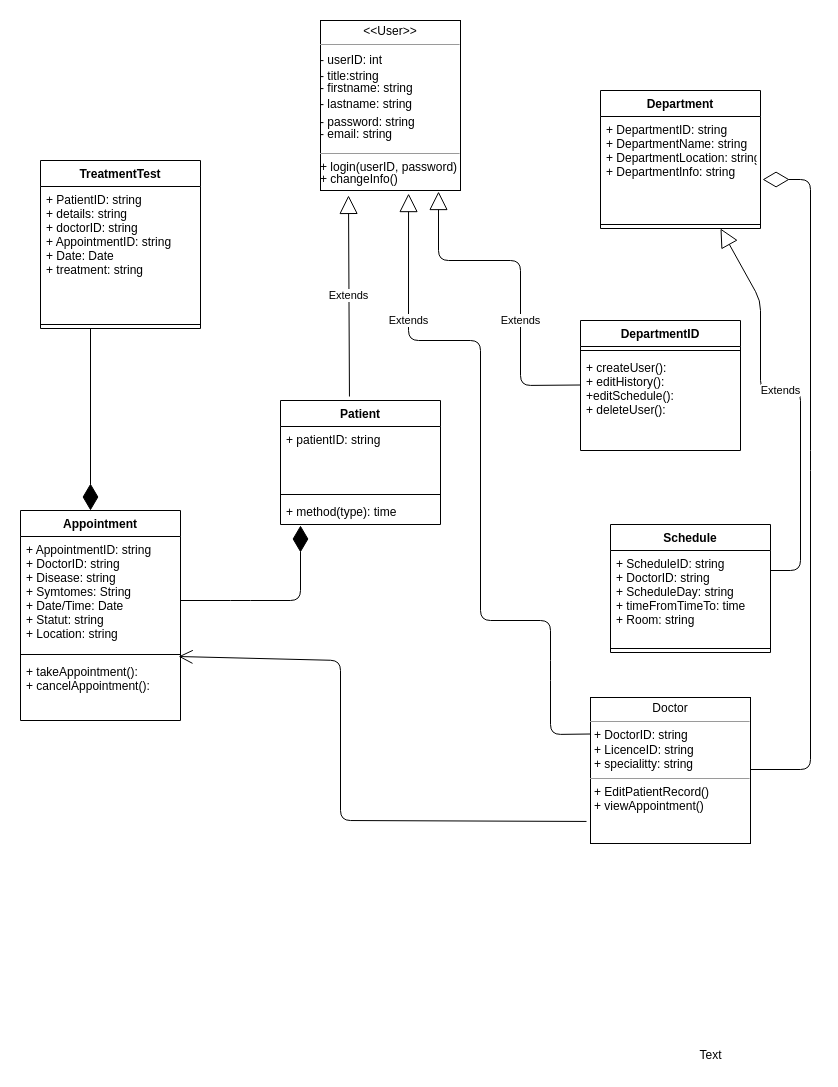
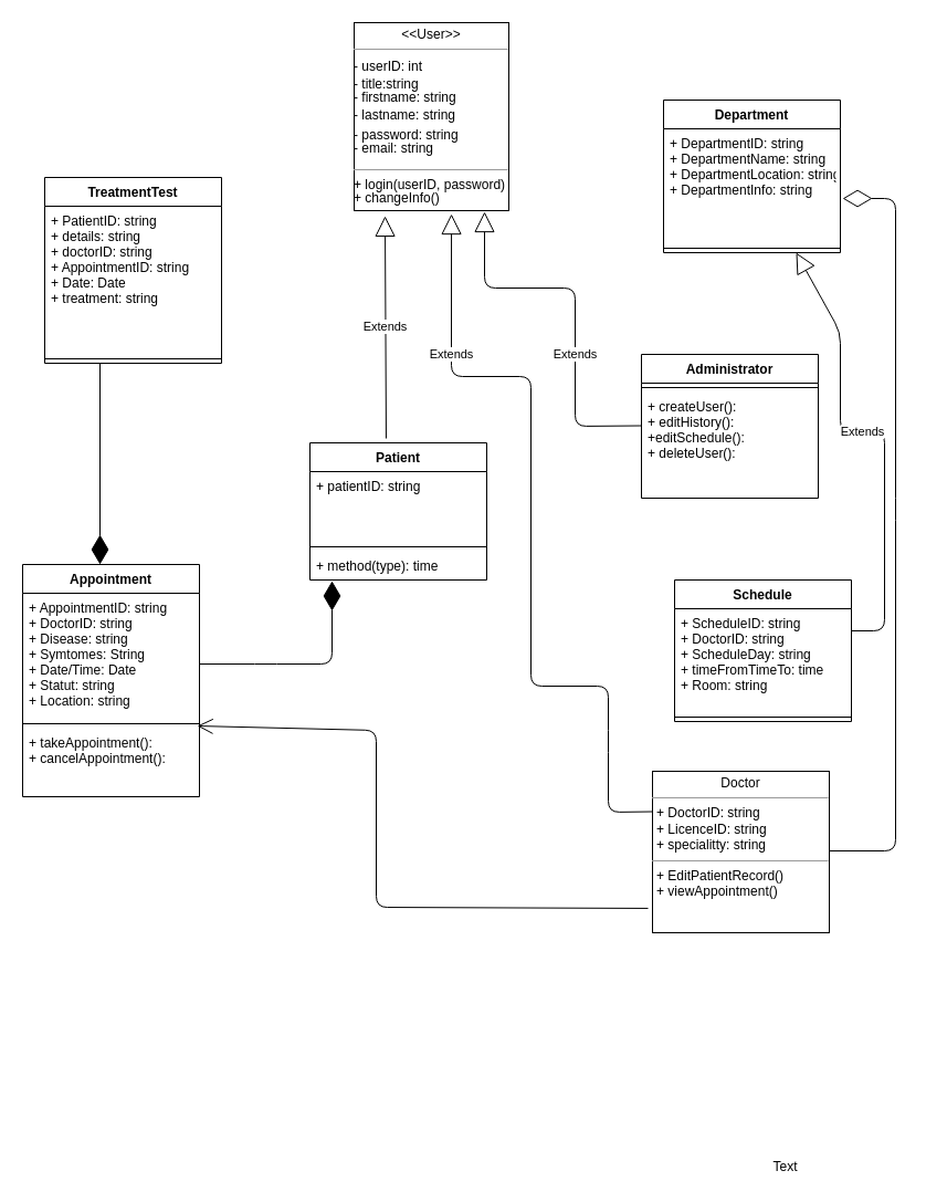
  <mxCell id="0" />
  <mxCell id="1" parent="0" />
  <mxCell id="2" value="&lt;p style=&quot;margin: 0px ; margin-top: 4px ; text-align: center&quot;&gt;&amp;lt;&amp;lt;User&amp;gt;&amp;gt;&lt;br&gt;&lt;/p&gt;&lt;hr size=&quot;1&quot;&gt;&lt;div style=&quot;height: 2px&quot;&gt;&amp;nbsp;&lt;br&gt;&lt;/div&gt;&lt;div style=&quot;height: 2px&quot;&gt;- userID: int&lt;/div&gt;&lt;div style=&quot;height: 2px&quot;&gt;&lt;br&gt;&lt;/div&gt;&lt;div style=&quot;height: 2px&quot;&gt;&lt;br&gt;&lt;/div&gt;&lt;div style=&quot;height: 2px&quot;&gt;&lt;br&gt;&lt;/div&gt;&lt;div style=&quot;height: 2px&quot;&gt;&lt;br&gt;&lt;/div&gt;&lt;div style=&quot;height: 2px&quot;&gt;&lt;br&gt;&lt;/div&gt;&lt;div style=&quot;height: 2px&quot;&gt;&lt;br&gt;&lt;/div&gt;&lt;div style=&quot;height: 2px&quot;&gt;&lt;br&gt;&lt;/div&gt;&lt;div style=&quot;height: 2px&quot;&gt;- title:string&lt;/div&gt;&lt;div style=&quot;height: 2px&quot;&gt;&lt;br&gt;&lt;/div&gt;&lt;div style=&quot;height: 2px&quot;&gt;&lt;br&gt;&lt;/div&gt;&lt;div style=&quot;height: 2px&quot;&gt;&lt;br&gt;&lt;/div&gt;&lt;div style=&quot;height: 2px&quot;&gt;&lt;br&gt;&lt;/div&gt;&lt;div style=&quot;height: 2px&quot;&gt;&lt;br&gt;&lt;/div&gt;&lt;div style=&quot;height: 2px&quot;&gt;- firstname: string&lt;/div&gt;&lt;div style=&quot;height: 2px&quot;&gt;&lt;br&gt;&lt;/div&gt;&lt;div style=&quot;height: 2px&quot;&gt;&lt;br&gt;&lt;/div&gt;&lt;div style=&quot;height: 2px&quot;&gt;&lt;br&gt;&lt;/div&gt;&lt;div style=&quot;height: 2px&quot;&gt;&lt;br&gt;&lt;/div&gt;&lt;div style=&quot;height: 2px&quot;&gt;&lt;br&gt;&lt;/div&gt;&lt;div style=&quot;height: 2px&quot;&gt;&lt;br&gt;&lt;/div&gt;&lt;div style=&quot;height: 2px&quot;&gt;&amp;nbsp;&lt;br&gt;&lt;/div&gt;&lt;div style=&quot;height: 2px&quot;&gt;- lastname: string&lt;/div&gt;&lt;div style=&quot;height: 2px&quot;&gt;&lt;br&gt;&lt;/div&gt;&lt;div style=&quot;height: 2px&quot;&gt;&lt;br&gt;&lt;/div&gt;&lt;div style=&quot;height: 2px&quot;&gt;&lt;br&gt;&lt;/div&gt;&lt;div style=&quot;height: 2px&quot;&gt;&lt;br&gt;&lt;/div&gt;&lt;div style=&quot;height: 2px&quot;&gt;&lt;br&gt;&lt;/div&gt;&lt;div style=&quot;height: 2px&quot;&gt;&lt;br&gt;&lt;/div&gt;&lt;div style=&quot;height: 2px&quot;&gt;&amp;nbsp;&lt;br&gt;&lt;/div&gt;&lt;div style=&quot;height: 2px&quot;&gt;&amp;nbsp; &lt;br&gt;&lt;/div&gt;&lt;div style=&quot;height: 2px&quot;&gt;- password: string&lt;br&gt;&lt;/div&gt;&lt;div style=&quot;height: 2px&quot;&gt;&lt;br&gt;&lt;/div&gt;&lt;div style=&quot;height: 2px&quot;&gt;&lt;br&gt;&lt;/div&gt;&lt;div style=&quot;height: 2px&quot;&gt;&lt;br&gt;&lt;/div&gt;&lt;div style=&quot;height: 2px&quot;&gt;&lt;br&gt;&lt;/div&gt;&lt;div style=&quot;height: 2px&quot;&gt;&lt;br&gt;&lt;/div&gt;&lt;div style=&quot;height: 2px&quot;&gt;- email: string&lt;/div&gt;&lt;div style=&quot;height: 2px&quot;&gt;&lt;br&gt;&lt;/div&gt;&lt;div style=&quot;height: 2px&quot;&gt;&lt;br&gt;&lt;/div&gt;&lt;div style=&quot;height: 2px&quot;&gt;&lt;br&gt;&lt;/div&gt;&lt;div style=&quot;height: 2px&quot;&gt;&lt;br&gt;&lt;/div&gt;&lt;div style=&quot;height: 2px&quot;&gt;&lt;br&gt;&lt;/div&gt;&lt;div style=&quot;height: 2px&quot;&gt;&lt;br&gt;&lt;/div&gt;&lt;div style=&quot;height: 2px&quot;&gt;&lt;br&gt;&lt;/div&gt;&lt;div style=&quot;height: 2px&quot;&gt;&lt;br&gt;&lt;/div&gt;&lt;div style=&quot;height: 2px&quot;&gt;&lt;br&gt;&lt;/div&gt;&lt;hr size=&quot;1&quot;&gt;&lt;div style=&quot;height: 2px&quot;&gt;+ login(userID, password)&lt;/div&gt;&lt;div style=&quot;height: 2px&quot;&gt;&lt;br&gt;&lt;/div&gt;&lt;div style=&quot;height: 2px&quot;&gt;&lt;br&gt;&lt;/div&gt;&lt;div style=&quot;height: 2px&quot;&gt;&lt;br&gt;&lt;/div&gt;&lt;div style=&quot;height: 2px&quot;&gt;&lt;br&gt;&lt;/div&gt;&lt;div style=&quot;height: 2px&quot;&gt;&amp;nbsp;&lt;br&gt;&lt;/div&gt;&lt;div style=&quot;height: 2px&quot;&gt;+ changeInfo()&lt;br&gt;&lt;/div&gt;" style="verticalAlign=top;align=left;overflow=fill;fontSize=12;fontFamily=Helvetica;html=1;" vertex="1" parent="1"><mxGeometry x="320" y="20" width="140" height="170" as="geometry" /></mxCell>
  <mxCell id="3" value="Patient" style="swimlane;fontStyle=1;align=center;verticalAlign=top;childLayout=stackLayout;horizontal=1;startSize=26;horizontalStack=0;resizeParent=1;resizeParentMax=0;resizeLast=0;collapsible=1;marginBottom=0;" vertex="1" parent="1"><mxGeometry x="280" y="400" width="160" height="124" as="geometry" /></mxCell>
  <mxCell id="4" value="+ patientID: string&#10;" style="text;strokeColor=none;fillColor=none;align=left;verticalAlign=top;spacingLeft=4;spacingRight=4;overflow=hidden;rotatable=0;points=[[0,0.5],[1,0.5]];portConstraint=eastwest;" vertex="1" parent="3"><mxGeometry y="26" width="160" height="64" as="geometry" /></mxCell>
  <mxCell id="5" value="" style="line;strokeWidth=1;fillColor=none;align=left;verticalAlign=middle;spacingTop=-1;spacingLeft=3;spacingRight=3;rotatable=0;labelPosition=right;points=[];portConstraint=eastwest;" vertex="1" parent="3"><mxGeometry y="90" width="160" height="8" as="geometry" /></mxCell>
  <mxCell id="6" value="+ method(type): time" style="text;strokeColor=none;fillColor=none;align=left;verticalAlign=top;spacingLeft=4;spacingRight=4;overflow=hidden;rotatable=0;points=[[0,0.5],[1,0.5]];portConstraint=eastwest;" vertex="1" parent="3"><mxGeometry y="98" width="160" height="26" as="geometry" /></mxCell>
- <mxCell id="7" value="DepartmentID" style="swimlane;fontStyle=1;align=center;verticalAlign=top;childLayout=stackLayout;horizontal=1;startSize=26;horizontalStack=0;resizeParent=1;resizeParentMax=0;resizeLast=0;collapsible=1;marginBottom=0;" vertex="1" parent="1"><mxGeometry x="580" y="320" width="160" height="130" as="geometry" /></mxCell>
+ <mxCell id="7" value="Administrator" style="swimlane;fontStyle=1;align=center;verticalAlign=top;childLayout=stackLayout;horizontal=1;startSize=26;horizontalStack=0;resizeParent=1;resizeParentMax=0;resizeLast=0;collapsible=1;marginBottom=0;" vertex="1" parent="1"><mxGeometry x="580" y="320" width="160" height="130" as="geometry" /></mxCell>
  <mxCell id="8" value="" style="line;strokeWidth=1;fillColor=none;align=left;verticalAlign=middle;spacingTop=-1;spacingLeft=3;spacingRight=3;rotatable=0;labelPosition=right;points=[];portConstraint=eastwest;" vertex="1" parent="7"><mxGeometry y="26" width="160" height="8" as="geometry" /></mxCell>
  <mxCell id="9" value="Extends" style="endArrow=block;endSize=16;endFill=0;html=1;entryX=0.843;entryY=1.006;entryDx=0;entryDy=0;entryPerimeter=0;" edge="1" parent="7" target="2"><mxGeometry x="-0.256" width="160" relative="1" as="geometry"><mxPoint y="64.5" as="sourcePoint" /><mxPoint x="160" y="64.5" as="targetPoint" /><Array as="points"><mxPoint x="-60" y="65" /><mxPoint x="-60" y="-60" /><mxPoint x="-142" y="-60" /></Array><mxPoint as="offset" /></mxGeometry></mxCell>
  <mxCell id="10" value="+ createUser():&#10;+ editHistory():&#10;+editSchedule():&#10;+ deleteUser():&#10;&#10;" style="text;strokeColor=none;fillColor=none;align=left;verticalAlign=top;spacingLeft=4;spacingRight=4;overflow=hidden;rotatable=0;points=[[0,0.5],[1,0.5]];portConstraint=eastwest;" vertex="1" parent="7"><mxGeometry y="34" width="160" height="96" as="geometry" /></mxCell>
  <mxCell id="11" value="Department" style="swimlane;fontStyle=1;align=center;verticalAlign=top;childLayout=stackLayout;horizontal=1;startSize=26;horizontalStack=0;resizeParent=1;resizeParentMax=0;resizeLast=0;collapsible=1;marginBottom=0;" vertex="1" parent="1"><mxGeometry x="600" y="90" width="160" height="138" as="geometry" /></mxCell>
  <mxCell id="12" value="+ DepartmentID: string&#10;+ DepartmentName: string&#10;+ DepartmentLocation: string&#10;+ DepartmentInfo: string&#10;" style="text;strokeColor=none;fillColor=none;align=left;verticalAlign=top;spacingLeft=4;spacingRight=4;overflow=hidden;rotatable=0;points=[[0,0.5],[1,0.5]];portConstraint=eastwest;" vertex="1" parent="11"><mxGeometry y="26" width="160" height="104" as="geometry" /></mxCell>
  <mxCell id="13" value="" style="line;strokeWidth=1;fillColor=none;align=left;verticalAlign=middle;spacingTop=-1;spacingLeft=3;spacingRight=3;rotatable=0;labelPosition=right;points=[];portConstraint=eastwest;" vertex="1" parent="11"><mxGeometry y="130" width="160" height="8" as="geometry" /></mxCell>
  <mxCell id="14" value="Text" style="text;html=1;align=center;verticalAlign=middle;resizable=0;points=[];autosize=1;strokeColor=none;" vertex="1" parent="1"><mxGeometry x="690" y="1045" width="40" height="20" as="geometry" /></mxCell>
  <mxCell id="15" value="Appointment" style="swimlane;fontStyle=1;align=center;verticalAlign=top;childLayout=stackLayout;horizontal=1;startSize=26;horizontalStack=0;resizeParent=1;resizeParentMax=0;resizeLast=0;collapsible=1;marginBottom=0;" vertex="1" parent="1"><mxGeometry x="20" y="510" width="160" height="210" as="geometry" /></mxCell>
  <mxCell id="16" value="+ AppointmentID: string&#10;+ DoctorID: string&#10;+ Disease: string&#10;+ Symtomes: String&#10;+ Date/Time: Date&#10;+ Statut: string&#10;+ Location: string&#10;&#10;&#10;&#10;&#10;" style="text;strokeColor=none;fillColor=none;align=left;verticalAlign=top;spacingLeft=4;spacingRight=4;overflow=hidden;rotatable=0;points=[[0,0.5],[1,0.5]];portConstraint=eastwest;" vertex="1" parent="15"><mxGeometry y="26" width="160" height="114" as="geometry" /></mxCell>
  <mxCell id="17" value="" style="line;strokeWidth=1;fillColor=none;align=left;verticalAlign=middle;spacingTop=-1;spacingLeft=3;spacingRight=3;rotatable=0;labelPosition=right;points=[];portConstraint=eastwest;" vertex="1" parent="15"><mxGeometry y="140" width="160" height="8" as="geometry" /></mxCell>
  <mxCell id="18" value="+ takeAppointment():&#10;+ cancelAppointment():&#10;" style="text;strokeColor=none;fillColor=none;align=left;verticalAlign=top;spacingLeft=4;spacingRight=4;overflow=hidden;rotatable=0;points=[[0,0.5],[1,0.5]];portConstraint=eastwest;" vertex="1" parent="15"><mxGeometry y="148" width="160" height="62" as="geometry" /></mxCell>
  <mxCell id="19" value="Schedule" style="swimlane;fontStyle=1;align=center;verticalAlign=top;childLayout=stackLayout;horizontal=1;startSize=26;horizontalStack=0;resizeParent=1;resizeParentMax=0;resizeLast=0;collapsible=1;marginBottom=0;" vertex="1" parent="1"><mxGeometry x="610" y="524" width="160" height="128" as="geometry" /></mxCell>
  <mxCell id="20" value="+ ScheduleID: string &#10;+ DoctorID: string&#10;+ ScheduleDay: string&#10;+ timeFromTimeTo: time&#10;+ Room: string&#10;" style="text;strokeColor=none;fillColor=none;align=left;verticalAlign=top;spacingLeft=4;spacingRight=4;overflow=hidden;rotatable=0;points=[[0,0.5],[1,0.5]];portConstraint=eastwest;" vertex="1" parent="19"><mxGeometry y="26" width="160" height="94" as="geometry" /></mxCell>
  <mxCell id="21" value="" style="line;strokeWidth=1;fillColor=none;align=left;verticalAlign=middle;spacingTop=-1;spacingLeft=3;spacingRight=3;rotatable=0;labelPosition=right;points=[];portConstraint=eastwest;" vertex="1" parent="19"><mxGeometry y="120" width="160" height="8" as="geometry" /></mxCell>
  <mxCell id="22" value="TreatmentTest" style="swimlane;fontStyle=1;align=center;verticalAlign=top;childLayout=stackLayout;horizontal=1;startSize=26;horizontalStack=0;resizeParent=1;resizeParentMax=0;resizeLast=0;collapsible=1;marginBottom=0;" vertex="1" parent="1"><mxGeometry x="40" y="160" width="160" height="168" as="geometry" /></mxCell>
  <mxCell id="23" value="+ PatientID: string&#10;+ details: string&#10;+ doctorID: string&#10;+ AppointmentID: string&#10;+ Date: Date&#10;+ treatment: string&#10;&#10;" style="text;strokeColor=none;fillColor=none;align=left;verticalAlign=top;spacingLeft=4;spacingRight=4;overflow=hidden;rotatable=0;points=[[0,0.5],[1,0.5]];portConstraint=eastwest;" vertex="1" parent="22"><mxGeometry y="26" width="160" height="134" as="geometry" /></mxCell>
  <mxCell id="24" value="" style="line;strokeWidth=1;fillColor=none;align=left;verticalAlign=middle;spacingTop=-1;spacingLeft=3;spacingRight=3;rotatable=0;labelPosition=right;points=[];portConstraint=eastwest;" vertex="1" parent="22"><mxGeometry y="160" width="160" height="8" as="geometry" /></mxCell>
  <mxCell id="25" value="" style="endArrow=diamondThin;endFill=1;endSize=24;html=1;entryX=0.125;entryY=1.038;entryDx=0;entryDy=0;entryPerimeter=0;" edge="1" parent="1" target="6"><mxGeometry width="160" relative="1" as="geometry"><mxPoint x="180" y="600" as="sourcePoint" /><mxPoint x="360" y="530" as="targetPoint" /><Array as="points"><mxPoint x="240" y="600" /><mxPoint x="300" y="600" /></Array></mxGeometry></mxCell>
  <mxCell id="26" value="&lt;p style=&quot;margin: 0px ; margin-top: 4px ; text-align: center&quot;&gt;Doctor&lt;br&gt;&lt;/p&gt;&lt;hr size=&quot;1&quot;&gt;&lt;p style=&quot;margin: 0px ; margin-left: 4px&quot;&gt;+ DoctorID: string&lt;/p&gt;&lt;p style=&quot;margin: 0px ; margin-left: 4px&quot;&gt;+ LicenceID: string&lt;/p&gt;&lt;p style=&quot;margin: 0px ; margin-left: 4px&quot;&gt;+ specialitty: string&lt;br&gt;&lt;/p&gt;&lt;hr size=&quot;1&quot;&gt;&lt;p style=&quot;margin: 0px ; margin-left: 4px&quot;&gt;+ EditPatientRecord()&lt;/p&gt;&lt;p style=&quot;margin: 0px ; margin-left: 4px&quot;&gt;+ viewAppointment()&lt;br&gt;&lt;/p&gt;" style="verticalAlign=top;align=left;overflow=fill;fontSize=12;fontFamily=Helvetica;html=1;" vertex="1" parent="1"><mxGeometry x="590" y="697" width="160" height="146" as="geometry" /></mxCell>
  <mxCell id="27" value="" style="endArrow=diamondThin;endFill=1;endSize=24;html=1;" edge="1" parent="1"><mxGeometry width="160" relative="1" as="geometry"><mxPoint x="90" y="328" as="sourcePoint" /><mxPoint x="90" y="510" as="targetPoint" /></mxGeometry></mxCell>
  <mxCell id="28" value="Extends" style="endArrow=block;endSize=16;endFill=0;html=1;exitX=0.431;exitY=-0.032;exitDx=0;exitDy=0;exitPerimeter=0;entryX=0.2;entryY=1.029;entryDx=0;entryDy=0;entryPerimeter=0;" edge="1" parent="1" source="3" target="2"><mxGeometry width="160" relative="1" as="geometry"><mxPoint x="320" y="240" as="sourcePoint" /><mxPoint x="480" y="240" as="targetPoint" /></mxGeometry></mxCell>
  <mxCell id="29" value="Extends" style="endArrow=block;endSize=16;endFill=0;html=1;entryX=0.629;entryY=1.018;entryDx=0;entryDy=0;entryPerimeter=0;exitX=0;exitY=0.25;exitDx=0;exitDy=0;" edge="1" parent="1" source="26" target="2"><mxGeometry x="0.649" width="160" relative="1" as="geometry"><mxPoint x="480" y="560" as="sourcePoint" /><mxPoint x="490" as="targetPoint" y="220" /><Array as="points"><mxPoint x="550" y="734" /><mxPoint x="550" y="670" /><mxPoint x="550" y="620" /><mxPoint x="480" y="620" /><mxPoint x="480" y="340" /><mxPoint x="408" y="340" /></Array><mxPoint as="offset" /></mxGeometry></mxCell>
  <mxCell id="30" value="Extends" style="endArrow=block;endSize=16;endFill=0;html=1;entryX=0.75;entryY=1;entryDx=0;entryDy=0;" edge="1" parent="1" target="11"><mxGeometry x="0.089" width="160" relative="1" as="geometry"><mxPoint x="770" y="570" as="sourcePoint" /><mxPoint x="750" y="230" as="targetPoint" /><Array as="points"><mxPoint x="800" y="570" /><mxPoint x="800" y="390" /><mxPoint x="760" y="390" /><mxPoint x="760" y="300" /></Array><mxPoint as="offset" /></mxGeometry></mxCell>
  <mxCell id="31" value="" style="endArrow=diamondThin;endFill=0;endSize=24;html=1;entryX=1.013;entryY=0.606;entryDx=0;entryDy=0;entryPerimeter=0;" edge="1" parent="1" target="12"><mxGeometry width="160" relative="1" as="geometry"><mxPoint x="750" y="769" as="sourcePoint" /><mxPoint x="800" y="138" as="targetPoint" /><Array as="points"><mxPoint x="810" y="769" /><mxPoint x="810" y="460" /><mxPoint x="810" y="179" /></Array></mxGeometry></mxCell>
  <mxCell id="32" value="" style="endArrow=open;endFill=1;endSize=12;html=1;entryX=0.988;entryY=-0.032;entryDx=0;entryDy=0;entryPerimeter=0;exitX=-0.025;exitY=0.849;exitDx=0;exitDy=0;exitPerimeter=0;" edge="1" parent="1" source="26" target="18"><mxGeometry width="160" relative="1" as="geometry"><mxPoint x="590" y="810" as="sourcePoint" /><mxPoint x="750" y="810" as="targetPoint" /><Array as="points"><mxPoint x="340" y="820" /><mxPoint x="340" y="660" /></Array></mxGeometry></mxCell>
